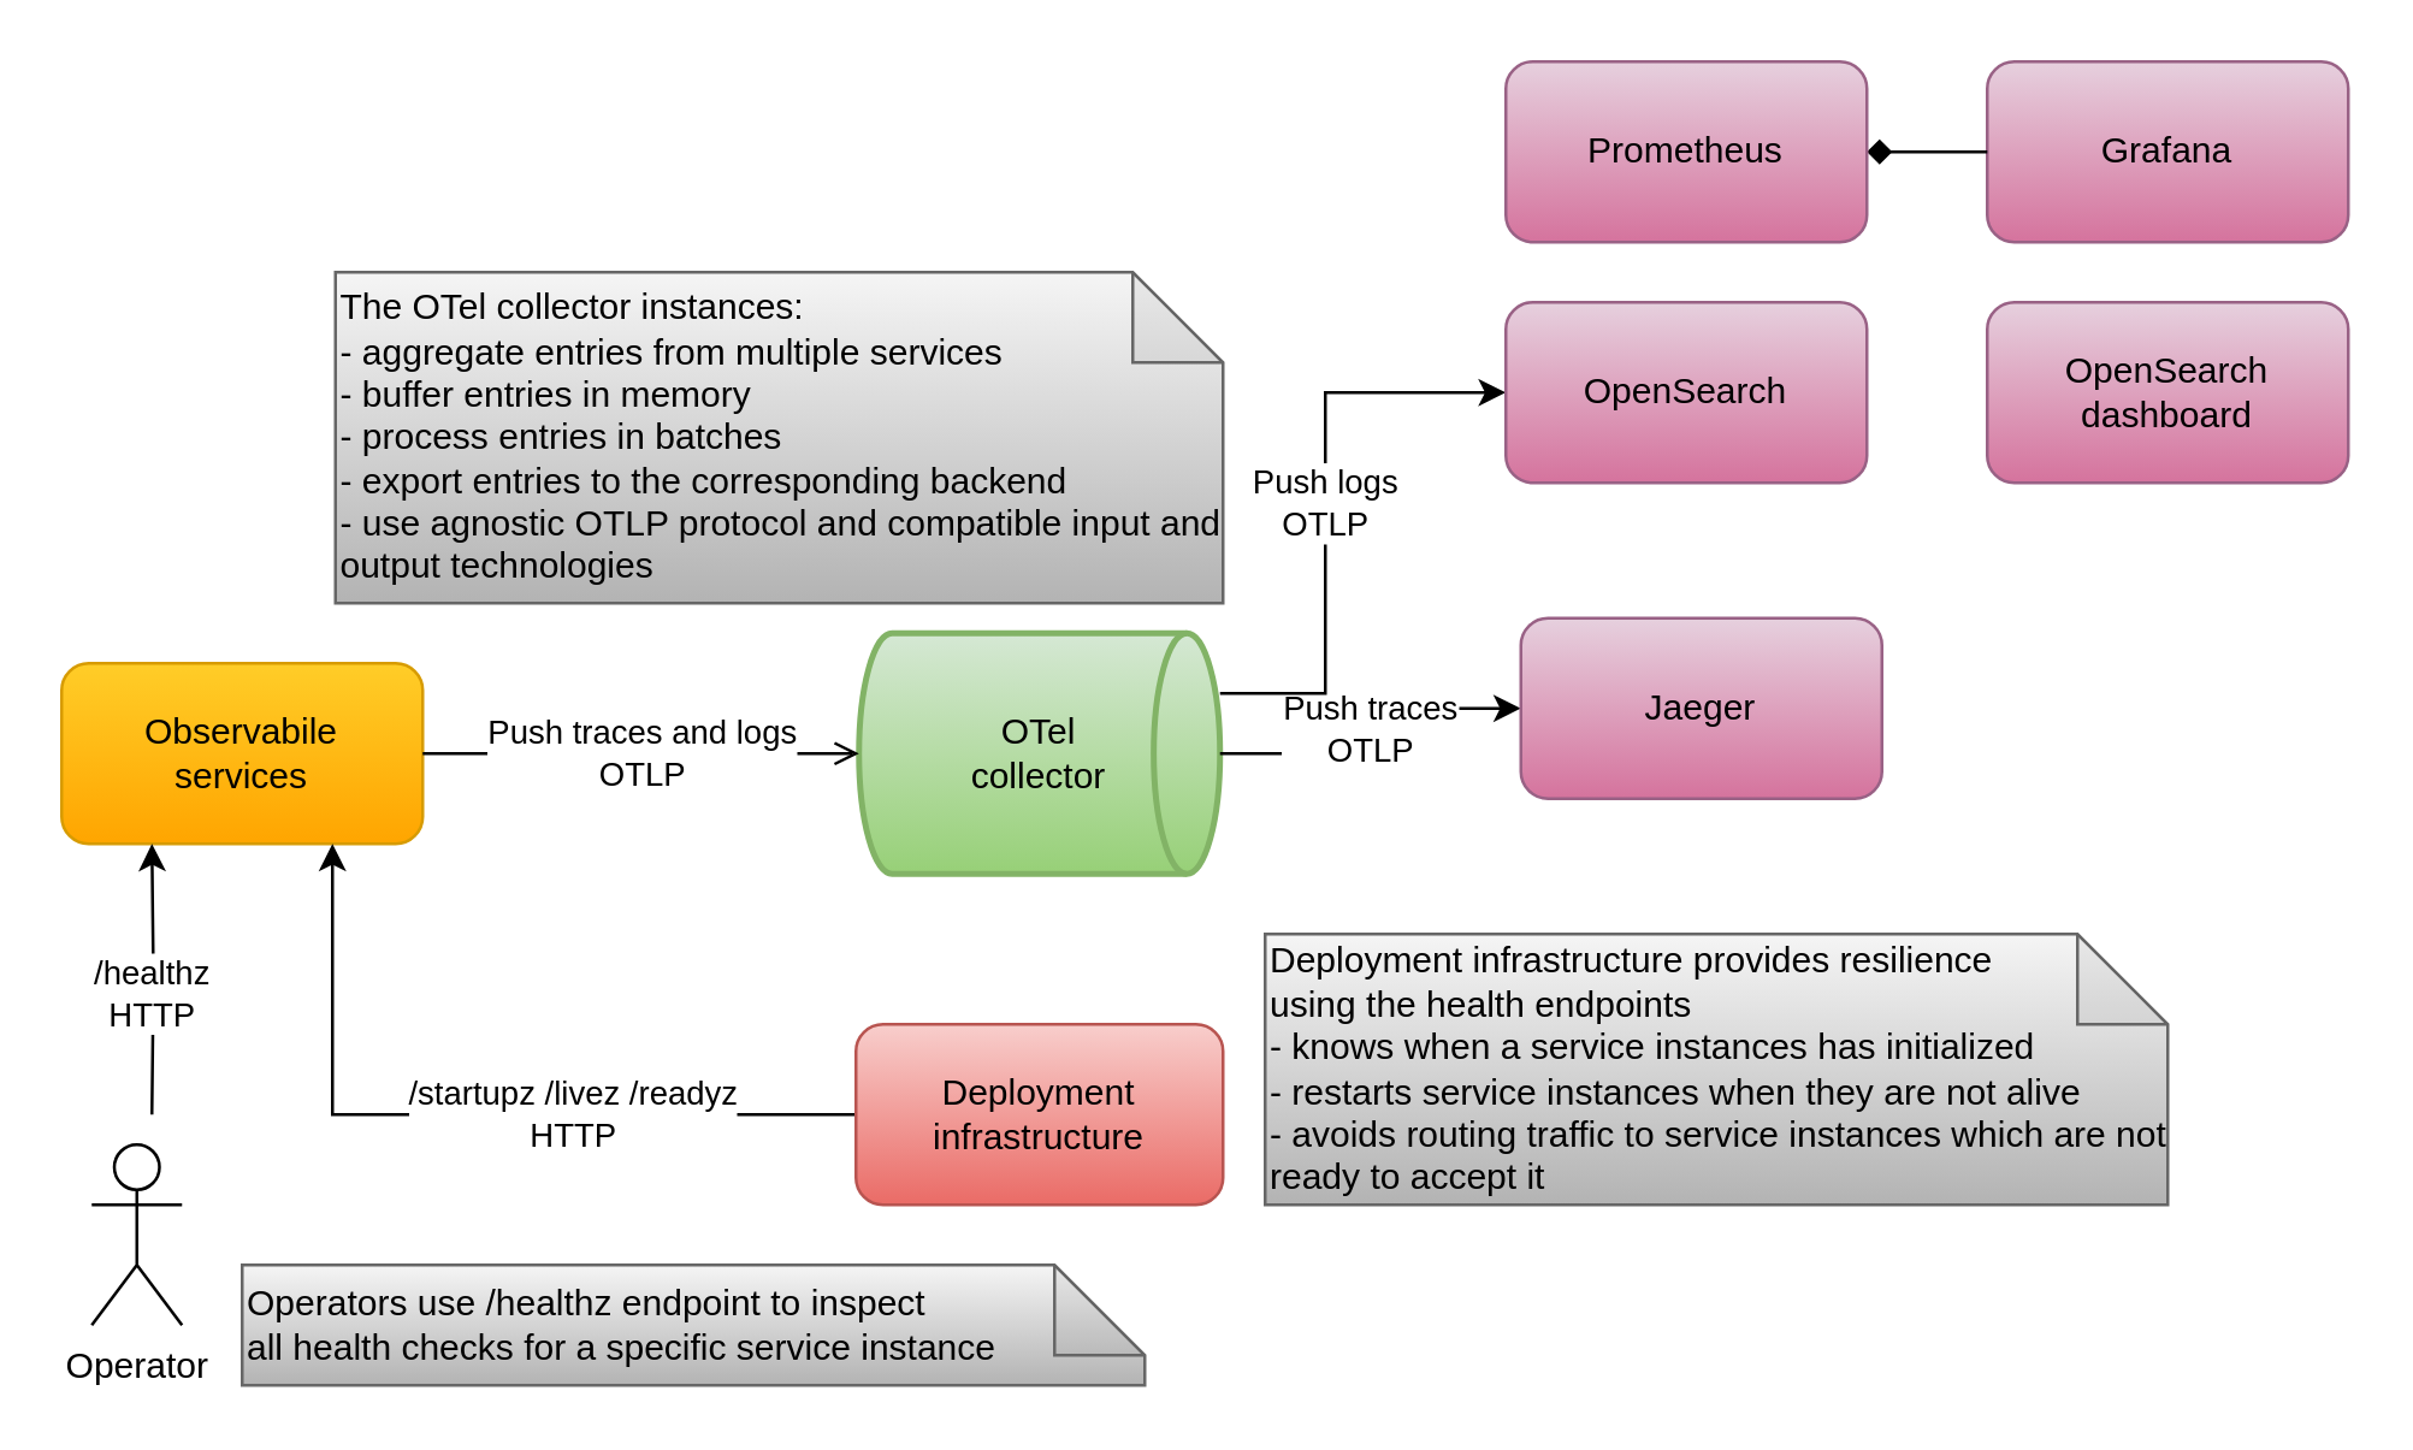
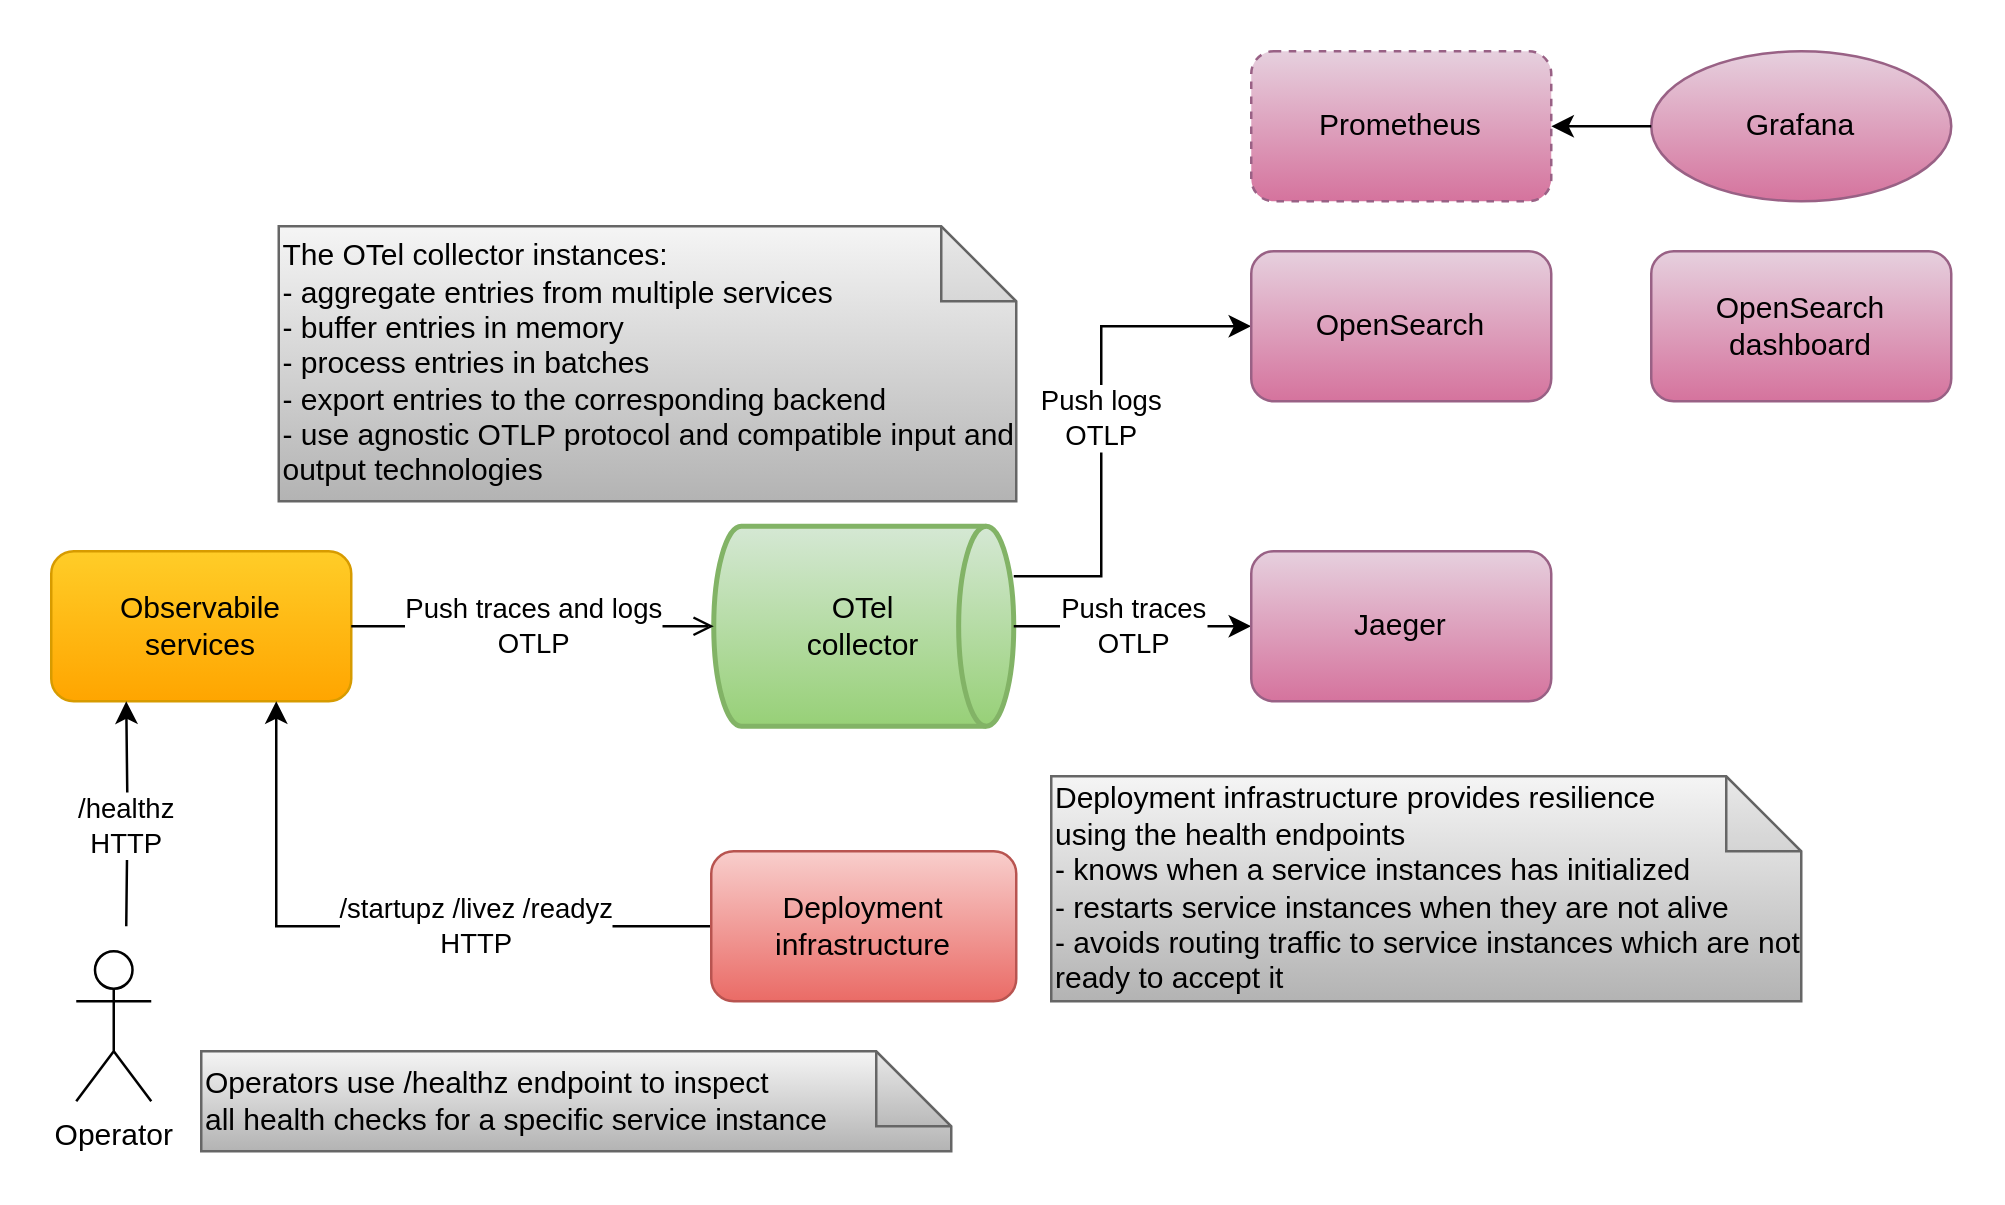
  <mxCell id="0" />
  <mxCell id="1" parent="0" />
  <mxCell id="2" value="&lt;font style=&quot;font-size: 12px&quot;&gt;Observabile&lt;br&gt;services&lt;br&gt;&lt;/font&gt;" style="rounded=1;whiteSpace=wrap;html=1;gradientColor=#ffa500;fillColor=#ffcd28;strokeColor=#d79b00;" parent="1" vertex="1"><mxGeometry x="20" y="220" width="120" height="60" as="geometry" /></mxCell>
  <mxCell id="3" value="OTel&lt;br&gt;collector" style="strokeWidth=2;html=1;shape=mxgraph.flowchart.direct_data;whiteSpace=wrap;gradientColor=#97d077;fillColor=#d5e8d4;strokeColor=#82b366;" vertex="1" parent="1"><mxGeometry x="285" y="210" width="120" height="80" as="geometry" /></mxCell>
  <mxCell id="4" value="Push traces and logs&lt;br&gt;OTLP" style="edgeStyle=orthogonalEdgeStyle;rounded=0;orthogonalLoop=1;jettySize=auto;html=1;entryX=0;entryY=0.5;entryDx=0;entryDy=0;entryPerimeter=0;exitX=1;exitY=0.5;exitDx=0;exitDy=0;endArrow=open;" edge="1" parent="1" source="2" target="3"><mxGeometry relative="1" as="geometry" /></mxCell>
  <mxCell id="5" value="Push traces&lt;br&gt;OTLP" style="edgeStyle=orthogonalEdgeStyle;rounded=0;orthogonalLoop=1;jettySize=auto;html=1;entryX=0;entryY=0.5;entryDx=0;entryDy=0;" edge="1" parent="1" source="3" target="13"><mxGeometry relative="1" as="geometry"><mxPoint x="500" y="250" as="targetPoint" /></mxGeometry></mxCell>
- <mxCell id="6" value="Grafana" style="rounded=1;whiteSpace=wrap;html=1;fillColor=#e6d0de;gradientColor=#d5739d;strokeColor=#996185;" vertex="1" parent="1"><mxGeometry x="660" y="20" width="120" height="60" as="geometry" /></mxCell>
- <mxCell id="7" value="" style="edgeStyle=orthogonalEdgeStyle;rounded=0;orthogonalLoop=1;jettySize=auto;html=1;entryX=1;entryY=0.5;entryDx=0;entryDy=0;endArrow=diamond;" edge="1" parent="1" source="6" target="11"><mxGeometry relative="1" as="geometry"><mxPoint x="620" y="50" as="targetPoint" /></mxGeometry></mxCell>
+ <mxCell id="6" value="Grafana" style="ellipse;whiteSpace=wrap;html=1;fillColor=#e6d0de;gradientColor=#d5739d;strokeColor=#996185;" vertex="1" parent="1"><mxGeometry x="660" y="20" width="120" height="60" as="geometry" /></mxCell>
+ <mxCell id="7" value="" style="edgeStyle=orthogonalEdgeStyle;rounded=0;orthogonalLoop=1;jettySize=auto;html=1;entryX=1;entryY=0.5;entryDx=0;entryDy=0;" edge="1" parent="1" source="6" target="11"><mxGeometry relative="1" as="geometry"><mxPoint x="620" y="50" as="targetPoint" /></mxGeometry></mxCell>
  <mxCell id="8" value="The OTel collector instances:&lt;br&gt;- aggregate entries from multiple services&lt;br&gt;- buffer entries in memory&lt;br&gt;- process entries in batches&lt;br&gt;- export entries to the corresponding backend&lt;br&gt;- use agnostic OTLP protocol and compatible input and output technologies" style="shape=note;whiteSpace=wrap;html=1;backgroundOutline=1;darkOpacity=0.05;align=left;gradientColor=#b3b3b3;fillColor=#f5f5f5;strokeColor=#666666;" vertex="1" parent="1"><mxGeometry x="111" y="90" width="295" height="110" as="geometry" /></mxCell>
  <mxCell id="9" value="OpenSearch&lt;br&gt;dashboard" style="rounded=1;whiteSpace=wrap;html=1;fillColor=#e6d0de;gradientColor=#d5739d;strokeColor=#996185;" vertex="1" parent="1"><mxGeometry x="660" y="100" width="120" height="60" as="geometry" /></mxCell>
  <mxCell id="10" value="Push logs&lt;br&gt;OTLP" style="edgeStyle=orthogonalEdgeStyle;rounded=0;orthogonalLoop=1;jettySize=auto;html=1;entryX=0;entryY=0.5;entryDx=0;entryDy=0;" edge="1" parent="1" source="3" target="12"><mxGeometry relative="1" as="geometry"><mxPoint x="500" y="150" as="targetPoint" /><Array as="points"><mxPoint x="440" y="230" /><mxPoint x="440" y="130" /></Array></mxGeometry></mxCell>
- <mxCell id="11" value="Prometheus" style="rounded=1;whiteSpace=wrap;html=1;fillColor=#e6d0de;gradientColor=#d5739d;strokeColor=#996185;" vertex="1" parent="1"><mxGeometry x="500" y="20" width="120" height="60" as="geometry" /></mxCell>
+ <mxCell id="11" value="Prometheus" style="rounded=1;whiteSpace=wrap;html=1;fillColor=#e6d0de;gradientColor=#d5739d;strokeColor=#996185;dashed=1;" vertex="1" parent="1"><mxGeometry x="500" y="20" width="120" height="60" as="geometry" /></mxCell>
  <mxCell id="12" value="OpenSearch" style="rounded=1;whiteSpace=wrap;html=1;fillColor=#e6d0de;gradientColor=#d5739d;strokeColor=#996185;" vertex="1" parent="1"><mxGeometry x="500" y="100" width="120" height="60" as="geometry" /></mxCell>
- <mxCell id="13" value="Jaeger" style="rounded=1;whiteSpace=wrap;html=1;fillColor=#e6d0de;gradientColor=#d5739d;strokeColor=#996185;" vertex="1" parent="1"><mxGeometry x="505" y="205" width="120" height="60" as="geometry" /></mxCell>
+ <mxCell id="13" value="Jaeger" style="rounded=1;whiteSpace=wrap;html=1;fillColor=#e6d0de;gradientColor=#d5739d;strokeColor=#996185;" vertex="1" parent="1"><mxGeometry x="500" y="220" width="120" height="60" as="geometry" /></mxCell>
  <mxCell id="14" value="/startupz /livez /readyz&lt;br&gt;HTTP" style="edgeStyle=orthogonalEdgeStyle;rounded=0;orthogonalLoop=1;jettySize=auto;html=1;entryX=0.75;entryY=1;entryDx=0;entryDy=0;" edge="1" parent="1" source="15" target="2"><mxGeometry x="-0.288" relative="1" as="geometry"><mxPoint as="offset" /></mxGeometry></mxCell>
  <mxCell id="15" value="Deployment infrastructure" style="rounded=1;whiteSpace=wrap;html=1;gradientColor=#ea6b66;fillColor=#f8cecc;strokeColor=#b85450;" vertex="1" parent="1"><mxGeometry x="284" y="340" width="122" height="60" as="geometry" /></mxCell>
  <mxCell id="16" value="Deployment infrastructure provides resilience&lt;br&gt;using the health endpoints&lt;br&gt;- knows when a service instances has initialized&lt;br&gt;- restarts service instances when they are not alive&lt;br&gt;- avoids routing traffic to service instances which are not ready to accept it" style="shape=note;whiteSpace=wrap;html=1;backgroundOutline=1;darkOpacity=0.05;align=left;gradientColor=#b3b3b3;fillColor=#f5f5f5;strokeColor=#666666;" vertex="1" parent="1"><mxGeometry x="420" y="310" width="300" height="90" as="geometry" /></mxCell>
  <mxCell id="17" value="/healthz&lt;br&gt;HTTP" style="edgeStyle=orthogonalEdgeStyle;rounded=0;orthogonalLoop=1;jettySize=auto;html=1;entryX=0.25;entryY=1;entryDx=0;entryDy=0;" edge="1" parent="1" target="2"><mxGeometry x="-0.116" relative="1" as="geometry"><mxPoint x="50" y="370" as="sourcePoint" /><mxPoint as="offset" /></mxGeometry></mxCell>
  <mxCell id="18" value="Operator" style="shape=umlActor;verticalLabelPosition=bottom;verticalAlign=top;html=1;outlineConnect=0;" vertex="1" parent="1"><mxGeometry x="30" y="380" width="30" height="60" as="geometry" /></mxCell>
  <mxCell id="19" value="Operators use /healthz endpoint to inspect&lt;br&gt;all health checks for a specific service instance" style="shape=note;whiteSpace=wrap;html=1;backgroundOutline=1;darkOpacity=0.05;align=left;gradientColor=#b3b3b3;fillColor=#f5f5f5;strokeColor=#666666;" vertex="1" parent="1"><mxGeometry x="80" y="420" width="300" height="40" as="geometry" /></mxCell>
